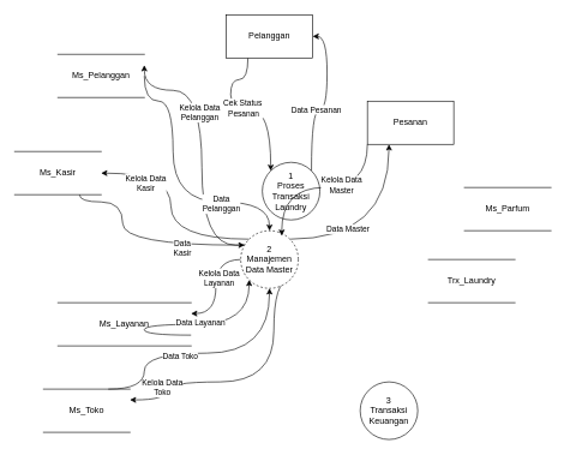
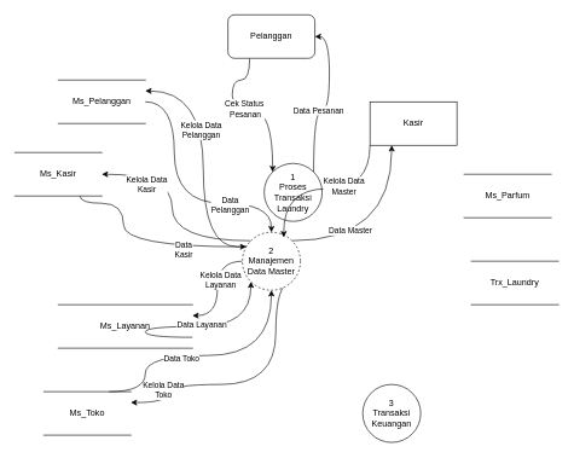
  <mxCell id="0" />
  <mxCell id="1" parent="0" />
  <mxCell id="2" style="edgeStyle=orthogonalEdgeStyle;shape=connector;curved=1;rounded=0;orthogonalLoop=1;jettySize=auto;html=1;exitX=1;exitY=0;exitDx=0;exitDy=0;entryX=1;entryY=0.5;entryDx=0;entryDy=0;strokeColor=default;align=center;verticalAlign=middle;fontFamily=Helvetica;fontSize=11;fontColor=default;labelBackgroundColor=default;endArrow=classic;" parent="1" source="4" target="19" edge="1"><mxGeometry relative="1" as="geometry" /></mxCell>
  <mxCell id="3" value="Data Pesanan" style="edgeLabel;html=1;align=center;verticalAlign=middle;resizable=0;points=[];fontFamily=Helvetica;fontSize=11;fontColor=default;labelBackgroundColor=default;" parent="2" vertex="1" connectable="0"><mxGeometry x="-0.213" y="1" relative="1" as="geometry"><mxPoint as="offset" /></mxGeometry></mxCell>
  <mxCell id="4" value="&lt;div&gt;1&lt;/div&gt;&lt;div&gt;Proses&lt;/div&gt;&lt;div&gt;Transaksi&lt;/div&gt;&lt;div&gt;Laundry&lt;/div&gt;" style="ellipse;whiteSpace=wrap;html=1;aspect=fixed;" parent="1" vertex="1"><mxGeometry x="364" y="225" width="80" height="80" as="geometry" /></mxCell>
  <mxCell id="5" style="edgeStyle=orthogonalEdgeStyle;shape=connector;curved=1;rounded=0;orthogonalLoop=1;jettySize=auto;html=1;exitX=0.5;exitY=0;exitDx=0;exitDy=0;entryX=1;entryY=0.25;entryDx=0;entryDy=0;strokeColor=default;align=center;verticalAlign=middle;fontFamily=Helvetica;fontSize=11;fontColor=default;labelBackgroundColor=default;endArrow=classic;" parent="1" source="15" target="23" edge="1"><mxGeometry relative="1" as="geometry"><Array as="points"><mxPoint x="280" y="340" /><mxPoint x="280" y="125" /></Array></mxGeometry></mxCell>
  <mxCell id="6" value="Kelola Data&lt;br&gt;Pelanggan" style="edgeLabel;html=1;align=center;verticalAlign=middle;resizable=0;points=[];fontFamily=Helvetica;fontSize=11;fontColor=default;labelBackgroundColor=default;" parent="5" vertex="1" connectable="0"><mxGeometry x="0.349" y="4" relative="1" as="geometry"><mxPoint as="offset" /></mxGeometry></mxCell>
  <mxCell id="7" style="edgeStyle=orthogonalEdgeStyle;shape=connector;curved=1;rounded=0;orthogonalLoop=1;jettySize=auto;html=1;exitX=0;exitY=0;exitDx=0;exitDy=0;entryX=1;entryY=0.5;entryDx=0;entryDy=0;strokeColor=default;align=center;verticalAlign=middle;fontFamily=Helvetica;fontSize=11;fontColor=default;labelBackgroundColor=default;endArrow=classic;" parent="1" source="15" target="26" edge="1"><mxGeometry relative="1" as="geometry" /></mxCell>
  <mxCell id="8" value="Kelola Data&lt;br&gt;Kasir" style="edgeLabel;html=1;align=center;verticalAlign=middle;resizable=0;points=[];fontFamily=Helvetica;fontSize=11;fontColor=default;labelBackgroundColor=default;" parent="7" vertex="1" connectable="0"><mxGeometry x="0.589" y="13" relative="1" as="geometry"><mxPoint as="offset" /></mxGeometry></mxCell>
  <mxCell id="9" style="edgeStyle=orthogonalEdgeStyle;rounded=0;orthogonalLoop=1;jettySize=auto;html=1;exitX=0;exitY=0.5;exitDx=0;exitDy=0;entryX=1;entryY=0.25;entryDx=0;entryDy=0;curved=1;" edge="1" parent="1" source="15" target="29"><mxGeometry relative="1" as="geometry" /></mxCell>
  <mxCell id="10" value="Kelola Data&lt;div&gt;Layanan&lt;/div&gt;" style="edgeLabel;html=1;align=center;verticalAlign=middle;resizable=0;points=[];fontFamily=Helvetica;fontSize=11;fontColor=default;labelBackgroundColor=default;" vertex="1" connectable="0" parent="9"><mxGeometry x="-0.164" y="4" relative="1" as="geometry"><mxPoint as="offset" /></mxGeometry></mxCell>
  <mxCell id="11" style="edgeStyle=orthogonalEdgeStyle;shape=connector;curved=1;rounded=0;orthogonalLoop=1;jettySize=auto;html=1;exitX=1;exitY=1;exitDx=0;exitDy=0;entryX=1;entryY=0.25;entryDx=0;entryDy=0;strokeColor=default;align=center;verticalAlign=middle;fontFamily=Helvetica;fontSize=11;fontColor=default;labelBackgroundColor=default;endArrow=classic;" edge="1" parent="1" source="15" target="32"><mxGeometry relative="1" as="geometry"><Array as="points"><mxPoint x="380" y="388" /><mxPoint x="380" y="530" /><mxPoint x="230" y="530" /><mxPoint x="230" y="555" /></Array></mxGeometry></mxCell>
  <mxCell id="12" value="Kelola Data&lt;br&gt;Toko" style="edgeLabel;html=1;align=center;verticalAlign=middle;resizable=0;points=[];fontFamily=Helvetica;fontSize=11;fontColor=default;labelBackgroundColor=default;" vertex="1" connectable="0" parent="11"><mxGeometry x="0.651" y="-6" relative="1" as="geometry"><mxPoint as="offset" /></mxGeometry></mxCell>
  <mxCell id="13" style="edgeStyle=orthogonalEdgeStyle;shape=connector;curved=1;rounded=0;orthogonalLoop=1;jettySize=auto;html=1;exitX=1;exitY=0;exitDx=0;exitDy=0;entryX=0.25;entryY=1;entryDx=0;entryDy=0;strokeColor=default;align=center;verticalAlign=middle;fontFamily=Helvetica;fontSize=11;fontColor=default;labelBackgroundColor=default;endArrow=classic;" edge="1" parent="1" source="15" target="20"><mxGeometry relative="1" as="geometry" /></mxCell>
  <mxCell id="14" value="Data Master" style="edgeLabel;html=1;align=center;verticalAlign=middle;resizable=0;points=[];fontFamily=Helvetica;fontSize=11;fontColor=default;labelBackgroundColor=default;" vertex="1" connectable="0" parent="13"><mxGeometry x="-0.408" y="14" relative="1" as="geometry"><mxPoint as="offset" /></mxGeometry></mxCell>
  <mxCell id="15" value="&lt;div&gt;2&lt;/div&gt;&lt;div&gt;Manajemen&lt;/div&gt;&lt;div&gt;Data Master&lt;/div&gt;" style="ellipse;whiteSpace=wrap;html=1;aspect=fixed;dashed=1;" parent="1" vertex="1"><mxGeometry x="334" y="320" width="80" height="80" as="geometry" /></mxCell>
  <mxCell id="16" value="&lt;div&gt;3&lt;/div&gt;&lt;div&gt;Transaksi&lt;/div&gt;&lt;div&gt;Keuangan&lt;/div&gt;" style="ellipse;whiteSpace=wrap;html=1;aspect=fixed;" parent="1" vertex="1"><mxGeometry x="500" y="530" width="80" height="80" as="geometry" /></mxCell>
  <mxCell id="17" style="edgeStyle=orthogonalEdgeStyle;rounded=0;orthogonalLoop=1;jettySize=auto;html=1;exitX=0.25;exitY=1;exitDx=0;exitDy=0;entryX=0;entryY=0;entryDx=0;entryDy=0;curved=1;" parent="1" source="19" target="4" edge="1"><mxGeometry relative="1" as="geometry"><Array as="points"><mxPoint x="344" y="110" /><mxPoint x="320" y="110" /><mxPoint x="320" y="152" /></Array></mxGeometry></mxCell>
  <mxCell id="18" value="Cek Status&amp;nbsp;&lt;div&gt;Pesanan&lt;/div&gt;" style="edgeLabel;html=1;align=center;verticalAlign=middle;resizable=0;points=[];" parent="17" vertex="1" connectable="0"><mxGeometry x="-0.044" y="3" relative="1" as="geometry"><mxPoint as="offset" /></mxGeometry></mxCell>
- <mxCell id="19" value="Pelanggan" style="rounded=0;whiteSpace=wrap;html=1;" parent="1" vertex="1"><mxGeometry x="314" y="20" width="120" height="60" as="geometry" /></mxCell>
- <mxCell id="20" value="Pesanan" style="rounded=0;whiteSpace=wrap;html=1;" parent="1" vertex="1"><mxGeometry x="510" y="140" width="120" height="60" as="geometry" /></mxCell>
+ <mxCell id="19" value="Pelanggan" style="whiteSpace=wrap;html=1;rounded=1;" parent="1" vertex="1"><mxGeometry x="314" y="20" width="120" height="60" as="geometry" /></mxCell>
+ <mxCell id="20" value="Kasir" style="rounded=0;whiteSpace=wrap;html=1;" parent="1" vertex="1"><mxGeometry x="510" y="140" width="120" height="60" as="geometry" /></mxCell>
  <mxCell id="21" style="edgeStyle=orthogonalEdgeStyle;shape=connector;curved=1;rounded=0;orthogonalLoop=1;jettySize=auto;html=1;exitX=1;exitY=0.5;exitDx=0;exitDy=0;entryX=0.5;entryY=0;entryDx=0;entryDy=0;strokeColor=default;align=center;verticalAlign=middle;fontFamily=Helvetica;fontSize=11;fontColor=default;labelBackgroundColor=default;endArrow=classic;" parent="1" source="23" target="15" edge="1"><mxGeometry relative="1" as="geometry"><Array as="points"><mxPoint x="240" y="140" /><mxPoint x="240" y="280" /><mxPoint x="374" y="280" /></Array></mxGeometry></mxCell>
  <mxCell id="22" value="Data&lt;div&gt;Pelanggan&lt;/div&gt;" style="edgeLabel;html=1;align=center;verticalAlign=middle;resizable=0;points=[];fontFamily=Helvetica;fontSize=11;fontColor=default;labelBackgroundColor=default;" parent="21" vertex="1" connectable="0"><mxGeometry x="0.447" y="-2" relative="1" as="geometry"><mxPoint as="offset" /></mxGeometry></mxCell>
- <mxCell id="23" value="Ms_Pelanggan" style="shape=partialRectangle;whiteSpace=wrap;html=1;left=0;right=0;fillColor=none;" parent="1" vertex="1"><mxGeometry x="80" y="75" width="120" height="60" as="geometry" /></mxCell>
+ <mxCell id="23" value="Ms_Pelanggan" style="shape=partialRectangle;whiteSpace=wrap;html=1;left=0;right=0;fillColor=none;" parent="1" vertex="1"><mxGeometry x="80" y="110" width="120" height="60" as="geometry" /></mxCell>
  <mxCell id="24" style="edgeStyle=orthogonalEdgeStyle;shape=connector;curved=1;rounded=0;orthogonalLoop=1;jettySize=auto;html=1;exitX=0.75;exitY=1;exitDx=0;exitDy=0;strokeColor=default;align=center;verticalAlign=middle;fontFamily=Helvetica;fontSize=11;fontColor=default;labelBackgroundColor=default;endArrow=classic;" parent="1" source="26" target="15" edge="1"><mxGeometry relative="1" as="geometry"><Array as="points"><mxPoint x="110" y="280" /><mxPoint x="170" y="280" /><mxPoint x="170" y="340" /></Array></mxGeometry></mxCell>
  <mxCell id="25" value="Data&lt;br&gt;Kasir" style="edgeLabel;html=1;align=center;verticalAlign=middle;resizable=0;points=[];fontFamily=Helvetica;fontSize=11;fontColor=default;labelBackgroundColor=default;" parent="24" vertex="1" connectable="0"><mxGeometry x="0.415" y="-4" relative="1" as="geometry"><mxPoint as="offset" /></mxGeometry></mxCell>
  <mxCell id="26" value="Ms_Kasir" style="shape=partialRectangle;whiteSpace=wrap;html=1;left=0;right=0;fillColor=none;" parent="1" vertex="1"><mxGeometry x="20" y="210" width="120" height="60" as="geometry" /></mxCell>
  <mxCell id="27" style="edgeStyle=orthogonalEdgeStyle;shape=connector;curved=1;rounded=0;orthogonalLoop=1;jettySize=auto;html=1;exitX=1;exitY=0.75;exitDx=0;exitDy=0;entryX=0;entryY=1;entryDx=0;entryDy=0;strokeColor=default;align=center;verticalAlign=middle;fontFamily=Helvetica;fontSize=11;fontColor=default;labelBackgroundColor=default;endArrow=classic;" edge="1" parent="1" source="29" target="15"><mxGeometry relative="1" as="geometry"><Array as="points"><mxPoint x="200" y="450" /><mxPoint x="346" y="450" /></Array></mxGeometry></mxCell>
  <mxCell id="28" value="Data Layanan" style="edgeLabel;html=1;align=center;verticalAlign=middle;resizable=0;points=[];fontFamily=Helvetica;fontSize=11;fontColor=default;labelBackgroundColor=default;" vertex="1" connectable="0" parent="27"><mxGeometry x="0.09" y="3" relative="1" as="geometry"><mxPoint as="offset" /></mxGeometry></mxCell>
  <mxCell id="29" value="Ms_Layanan" style="shape=partialRectangle;whiteSpace=wrap;html=1;left=0;right=0;fillColor=none;" parent="1" vertex="1"><mxGeometry x="80" y="420" width="185" height="60" as="geometry" /></mxCell>
  <mxCell id="30" style="edgeStyle=orthogonalEdgeStyle;shape=connector;curved=1;rounded=0;orthogonalLoop=1;jettySize=auto;html=1;exitX=0.75;exitY=0;exitDx=0;exitDy=0;entryX=0.5;entryY=1;entryDx=0;entryDy=0;strokeColor=default;align=center;verticalAlign=middle;fontFamily=Helvetica;fontSize=11;fontColor=default;labelBackgroundColor=default;endArrow=classic;" edge="1" parent="1" source="32" target="15"><mxGeometry relative="1" as="geometry"><Array as="points"><mxPoint x="200" y="540" /><mxPoint x="200" y="490" /><mxPoint x="374" y="490" /></Array></mxGeometry></mxCell>
  <mxCell id="31" value="Data Toko" style="edgeLabel;html=1;align=center;verticalAlign=middle;resizable=0;points=[];fontFamily=Helvetica;fontSize=11;fontColor=default;labelBackgroundColor=default;" vertex="1" connectable="0" parent="30"><mxGeometry x="-0.184" y="-4" relative="1" as="geometry"><mxPoint as="offset" /></mxGeometry></mxCell>
  <mxCell id="32" value="Ms_Toko" style="shape=partialRectangle;whiteSpace=wrap;html=1;left=0;right=0;fillColor=none;" parent="1" vertex="1"><mxGeometry x="60" y="540" width="120" height="60" as="geometry" /></mxCell>
- <mxCell id="33" value="Ms_Parfum" style="shape=partialRectangle;whiteSpace=wrap;html=1;left=0;right=0;fillColor=none;" parent="1" vertex="1"><mxGeometry x="645" y="260" width="120" height="60" as="geometry" /></mxCell>
- <mxCell id="34" value="Trx_Laundry" style="shape=partialRectangle;whiteSpace=wrap;html=1;left=0;right=0;fillColor=none;" parent="1" vertex="1"><mxGeometry x="595" y="360" width="120" height="60" as="geometry" /></mxCell>
+ <mxCell id="33" value="Ms_Parfum" style="shape=partialRectangle;whiteSpace=wrap;html=1;left=0;right=0;fillColor=none;" parent="1" vertex="1"><mxGeometry x="640" y="240" width="120" height="60" as="geometry" /></mxCell>
+ <mxCell id="34" value="Trx_Laundry" style="shape=partialRectangle;whiteSpace=wrap;html=1;left=0;right=0;fillColor=none;" parent="1" vertex="1"><mxGeometry x="650" y="360" width="120" height="60" as="geometry" /></mxCell>
  <mxCell id="35" style="edgeStyle=orthogonalEdgeStyle;shape=connector;curved=1;rounded=0;orthogonalLoop=1;jettySize=auto;html=1;exitX=0;exitY=1;exitDx=0;exitDy=0;entryX=0.712;entryY=0.087;entryDx=0;entryDy=0;entryPerimeter=0;strokeColor=default;align=center;verticalAlign=middle;fontFamily=Helvetica;fontSize=11;fontColor=default;labelBackgroundColor=default;endArrow=classic;" edge="1" parent="1" source="20" target="15"><mxGeometry relative="1" as="geometry" /></mxCell>
  <mxCell id="36" value="Kelola Data&lt;br&gt;Master" style="edgeLabel;html=1;align=center;verticalAlign=middle;resizable=0;points=[];fontFamily=Helvetica;fontSize=11;fontColor=default;labelBackgroundColor=default;" vertex="1" connectable="0" parent="35"><mxGeometry x="-0.21" y="-4" relative="1" as="geometry"><mxPoint as="offset" /></mxGeometry></mxCell>
